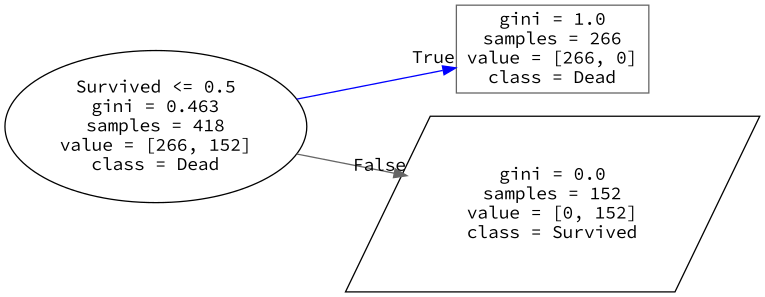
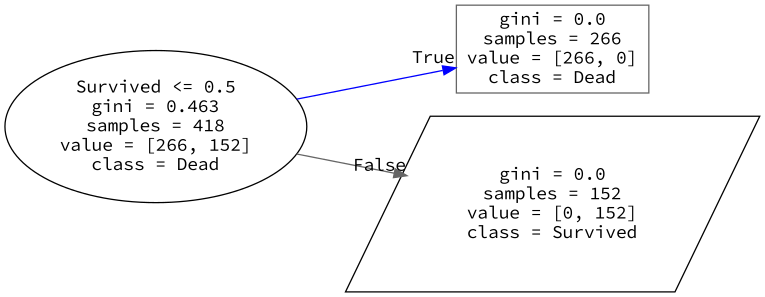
  digraph {
    rankdir=LR
    fontname="Source Code Pro"
    node [color=black fontname="Source Code Pro"]
    edge [labeldistance=2.5 fontname="Source Code Pro"]
    n1 [label="Survived <= 0.5\ngini = 0.463\nsamples = 418\nvalue = [266, 152]\nclass = Dead" shape=ellipse]
-   n2 [label="gini = 1.0\nsamples = 266\nvalue = [266, 0]\nclass = Dead" shape=box color=gray40]
+   n2 [label="gini = 0.0\nsamples = 266\nvalue = [266, 0]\nclass = Dead" shape=box color=gray40]
    n3 [label="gini = 0.0\nsamples = 152\nvalue = [0, 152]\nclass = Survived" shape=parallelogram]
    n1 -> n2 [headlabel=True labelangle=45 color=blue]
    n1 -> n3 [headlabel=False labelangle=-45 color=gray40]
  }
